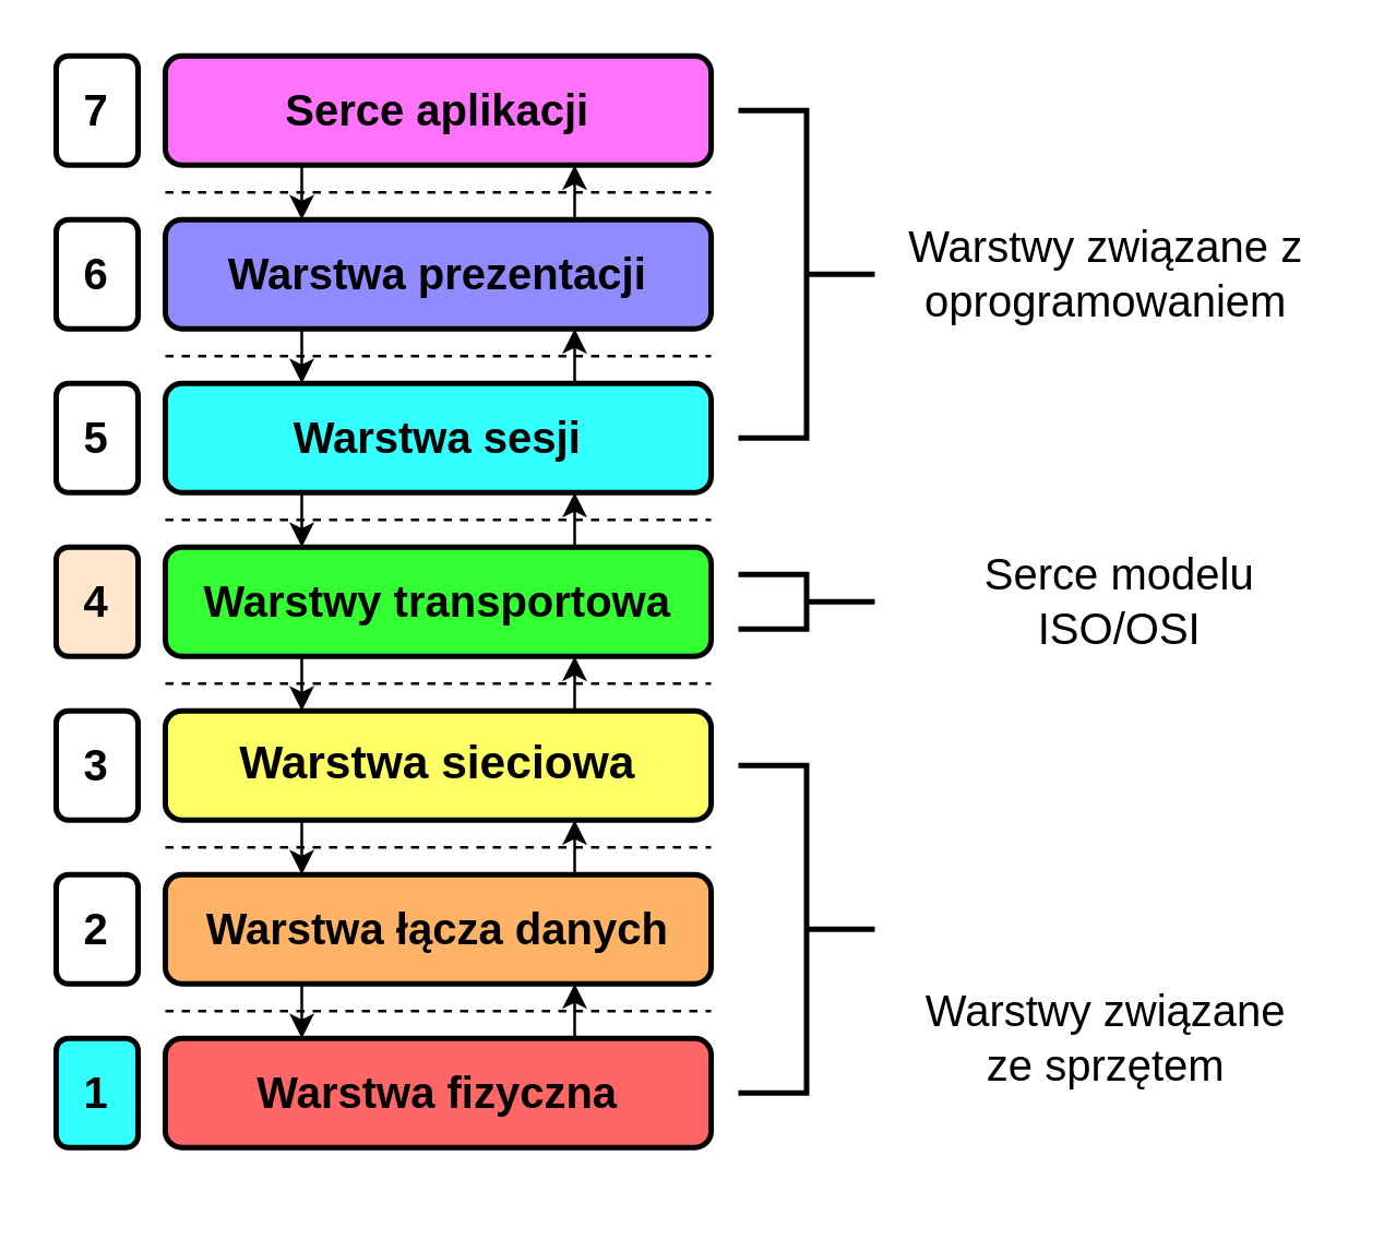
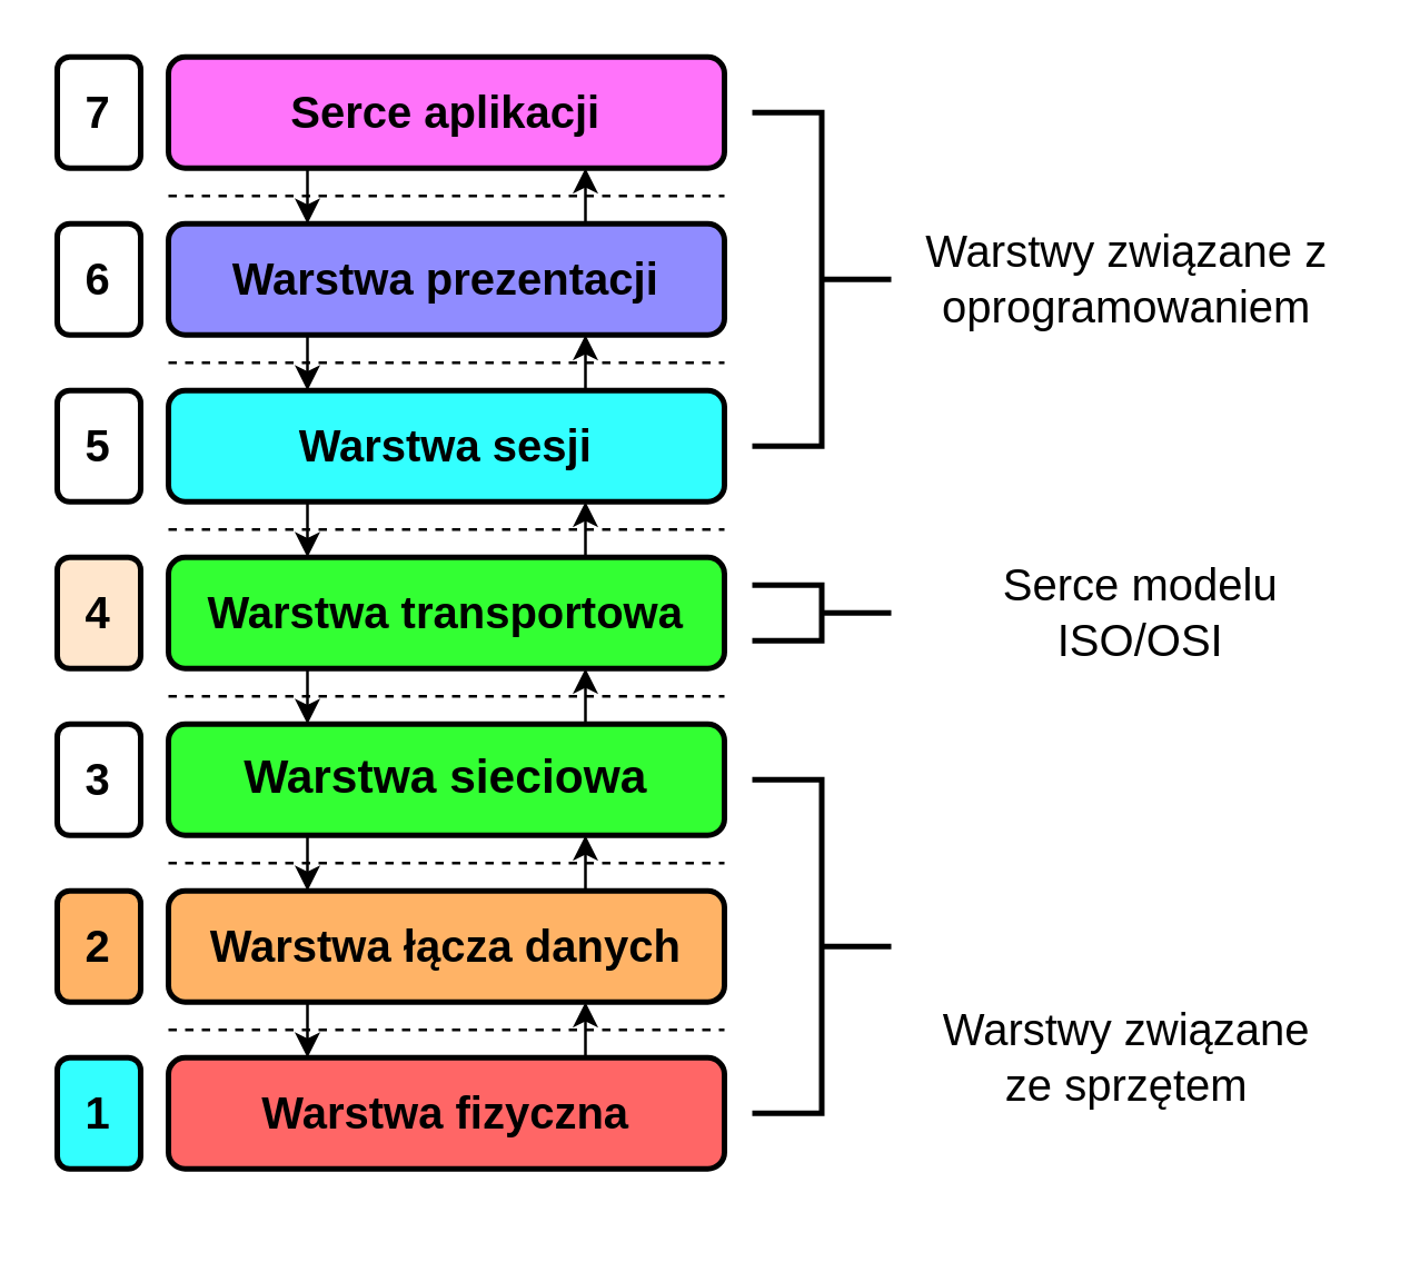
  <mxCell id="0" />
  <mxCell id="1" parent="0" />
  <mxCell id="2" value="&lt;b&gt;&lt;font style=&quot;font-size: 16px&quot;&gt;Serce aplikacji&lt;/font&gt;&lt;/b&gt;" style="rounded=1;whiteSpace=wrap;html=1;strokeWidth=2;fillColor=#FF73FA;" parent="1" vertex="1"><mxGeometry x="60" y="20" width="200" height="40" as="geometry" /></mxCell>
  <mxCell id="3" value="&lt;b&gt;&lt;font style=&quot;font-size: 16px&quot;&gt;Warstwa prezentacji&lt;/font&gt;&lt;/b&gt;" style="rounded=1;whiteSpace=wrap;html=1;strokeWidth=2;fillColor=#908CFF;" parent="1" vertex="1"><mxGeometry x="60" y="80" width="200" height="40" as="geometry" /></mxCell>
  <mxCell id="4" value="&lt;b&gt;&lt;font style=&quot;font-size: 16px&quot;&gt;Warstwa sesji&lt;/font&gt;&lt;/b&gt;" style="rounded=1;whiteSpace=wrap;html=1;strokeWidth=2;fillColor=#33FFFF;" parent="1" vertex="1"><mxGeometry x="60" y="140" width="200" height="40" as="geometry" /></mxCell>
- <mxCell id="5" value="&lt;font size=&quot;1&quot;&gt;&lt;b style=&quot;font-size: 16px&quot;&gt;Warstwy transportowa&lt;/b&gt;&lt;/font&gt;" style="rounded=1;whiteSpace=wrap;html=1;strokeWidth=2;fillColor=#33FF33;" parent="1" vertex="1"><mxGeometry x="60" y="200" width="200" height="40" as="geometry" /></mxCell>
- <mxCell id="6" value="&lt;font style=&quot;font-size: 17px&quot;&gt;&lt;b&gt;Warstwa sieciowa&lt;/b&gt;&lt;/font&gt;" style="rounded=1;whiteSpace=wrap;html=1;strokeWidth=2;fillColor=#FFFF66;" parent="1" vertex="1"><mxGeometry x="60" y="260" width="200" height="40" as="geometry" /></mxCell>
+ <mxCell id="5" value="&lt;font size=&quot;1&quot;&gt;&lt;b style=&quot;font-size: 16px&quot;&gt;Warstwa transportowa&lt;/b&gt;&lt;/font&gt;" style="rounded=1;whiteSpace=wrap;html=1;strokeWidth=2;fillColor=#33FF33;" parent="1" vertex="1"><mxGeometry x="60" y="200" width="200" height="40" as="geometry" /></mxCell>
+ <mxCell id="6" value="&lt;font style=&quot;font-size: 17px&quot;&gt;&lt;b&gt;Warstwa sieciowa&lt;/b&gt;&lt;/font&gt;" style="rounded=1;whiteSpace=wrap;html=1;strokeWidth=2;fillColor=#33ff33;" parent="1" vertex="1"><mxGeometry x="60" y="260" width="200" height="40" as="geometry" /></mxCell>
  <mxCell id="7" value="&lt;b&gt;&lt;font style=&quot;font-size: 16px&quot;&gt;Warstwa łącza danych&lt;/font&gt;&lt;/b&gt;" style="rounded=1;whiteSpace=wrap;html=1;strokeWidth=2;fillColor=#FFB366;" parent="1" vertex="1"><mxGeometry x="60" y="320" width="200" height="40" as="geometry" /></mxCell>
  <mxCell id="8" value="&lt;b&gt;&lt;font style=&quot;font-size: 16px&quot;&gt;Warstwa fizyczna&lt;/font&gt;&lt;/b&gt;" style="rounded=1;whiteSpace=wrap;html=1;strokeWidth=2;fillColor=#FF6666;" parent="1" vertex="1"><mxGeometry x="60" y="380" width="200" height="40" as="geometry" /></mxCell>
  <mxCell id="9" value="" style="strokeWidth=2;html=1;shape=mxgraph.flowchart.annotation_2;align=left;labelPosition=right;pointerEvents=1;fillColor=#908CFF;direction=west;" parent="1" vertex="1"><mxGeometry x="270" y="40" width="50" height="120" as="geometry" /></mxCell>
  <mxCell id="10" value="" style="strokeWidth=2;html=1;shape=mxgraph.flowchart.annotation_2;align=left;labelPosition=right;pointerEvents=1;fillColor=#908CFF;direction=west;" parent="1" vertex="1"><mxGeometry x="270" y="280" width="50" height="120" as="geometry" /></mxCell>
  <mxCell id="11" value="&lt;font style=&quot;font-size: 16px&quot;&gt;Warstwy związane z oprogramowaniem&lt;/font&gt;" style="text;html=1;strokeColor=none;fillColor=none;align=center;verticalAlign=middle;whiteSpace=wrap;rounded=0;" parent="1" vertex="1"><mxGeometry x="330" y="48.75" width="150" height="102.5" as="geometry" /></mxCell>
  <mxCell id="12" value="&lt;font style=&quot;font-size: 16px&quot;&gt;Warstwy związane ze sprzętem&lt;/font&gt;" style="text;html=1;strokeColor=none;fillColor=none;align=center;verticalAlign=middle;whiteSpace=wrap;rounded=0;" parent="1" vertex="1"><mxGeometry x="330" y="328.75" width="150" height="102.5" as="geometry" /></mxCell>
  <mxCell id="13" value="" style="strokeWidth=2;html=1;shape=mxgraph.flowchart.annotation_2;align=left;labelPosition=right;pointerEvents=1;fillColor=#908CFF;direction=west;" parent="1" vertex="1"><mxGeometry x="270" y="210" width="50" height="20" as="geometry" /></mxCell>
  <mxCell id="14" value="&lt;span style=&quot;font-size: 16px&quot;&gt;Serce modelu ISO/OSI&lt;/span&gt;" style="text;html=1;strokeColor=none;fillColor=none;align=center;verticalAlign=middle;whiteSpace=wrap;rounded=0;" parent="1" vertex="1"><mxGeometry x="335" y="168.75" width="150" height="102.5" as="geometry" /></mxCell>
  <mxCell id="15" value="&lt;b&gt;&lt;font style=&quot;font-size: 16px&quot;&gt;1&lt;/font&gt;&lt;/b&gt;" style="rounded=1;whiteSpace=wrap;html=1;strokeWidth=2;fillColor=#33ffff;" parent="1" vertex="1"><mxGeometry x="20" y="380" width="30" height="40" as="geometry" /></mxCell>
- <mxCell id="16" value="&lt;b&gt;&lt;font style=&quot;font-size: 16px&quot;&gt;2&lt;/font&gt;&lt;/b&gt;" style="rounded=1;whiteSpace=wrap;html=1;strokeWidth=2;fillColor=#FFFFFF;" parent="1" vertex="1"><mxGeometry x="20" y="320" width="30" height="40" as="geometry" /></mxCell>
+ <mxCell id="16" value="&lt;b&gt;&lt;font style=&quot;font-size: 16px&quot;&gt;2&lt;/font&gt;&lt;/b&gt;" style="rounded=1;whiteSpace=wrap;html=1;strokeWidth=2;fillColor=#ffb366;" parent="1" vertex="1"><mxGeometry x="20" y="320" width="30" height="40" as="geometry" /></mxCell>
  <mxCell id="17" value="&lt;b&gt;&lt;font style=&quot;font-size: 16px&quot;&gt;3&lt;/font&gt;&lt;/b&gt;" style="rounded=1;whiteSpace=wrap;html=1;strokeWidth=2;fillColor=#FFFFFF;" parent="1" vertex="1"><mxGeometry x="20" y="260" width="30" height="40" as="geometry" /></mxCell>
  <mxCell id="18" value="&lt;b&gt;&lt;font style=&quot;font-size: 16px&quot;&gt;4&lt;/font&gt;&lt;/b&gt;" style="rounded=1;whiteSpace=wrap;html=1;strokeWidth=2;fillColor=#ffe6cc;" parent="1" vertex="1"><mxGeometry x="20" y="200" width="30" height="40" as="geometry" /></mxCell>
  <mxCell id="19" value="&lt;b&gt;&lt;font style=&quot;font-size: 16px&quot;&gt;5&lt;/font&gt;&lt;/b&gt;" style="rounded=1;whiteSpace=wrap;html=1;strokeWidth=2;fillColor=#FFFFFF;" parent="1" vertex="1"><mxGeometry x="20" y="140" width="30" height="40" as="geometry" /></mxCell>
  <mxCell id="20" value="&lt;b&gt;&lt;font style=&quot;font-size: 16px&quot;&gt;6&lt;/font&gt;&lt;/b&gt;" style="rounded=1;whiteSpace=wrap;html=1;strokeWidth=2;fillColor=#FFFFFF;" parent="1" vertex="1"><mxGeometry x="20" y="80" width="30" height="40" as="geometry" /></mxCell>
  <mxCell id="21" value="&lt;b&gt;&lt;font style=&quot;font-size: 16px&quot;&gt;7&lt;/font&gt;&lt;/b&gt;" style="rounded=1;whiteSpace=wrap;html=1;strokeWidth=2;fillColor=#FFFFFF;" parent="1" vertex="1"><mxGeometry x="20" y="20" width="30" height="40" as="geometry" /></mxCell>
  <mxCell id="22" value="" style="endArrow=classic;html=1;strokeWidth=1;entryX=0.75;entryY=1;entryDx=0;entryDy=0;exitX=0.75;exitY=0;exitDx=0;exitDy=0;" parent="1" source="6" target="5" edge="1"><mxGeometry width="50" height="50" relative="1" as="geometry"><mxPoint x="186" y="330" as="sourcePoint" /><mxPoint x="186.2" y="310.68" as="targetPoint" /></mxGeometry></mxCell>
  <mxCell id="23" value="" style="endArrow=classic;html=1;strokeWidth=1;entryX=0.75;entryY=1;entryDx=0;entryDy=0;exitX=0.75;exitY=0;exitDx=0;exitDy=0;" parent="1" source="7" target="6" edge="1"><mxGeometry width="50" height="50" relative="1" as="geometry"><mxPoint x="220" y="270" as="sourcePoint" /><mxPoint x="220" y="250" as="targetPoint" /></mxGeometry></mxCell>
  <mxCell id="24" value="" style="endArrow=classic;html=1;strokeWidth=1;entryX=0.75;entryY=1;entryDx=0;entryDy=0;exitX=0.75;exitY=0;exitDx=0;exitDy=0;" parent="1" source="8" target="7" edge="1"><mxGeometry width="50" height="50" relative="1" as="geometry"><mxPoint x="230" y="280" as="sourcePoint" /><mxPoint x="230" y="260" as="targetPoint" /></mxGeometry></mxCell>
  <mxCell id="25" value="" style="endArrow=classic;html=1;strokeWidth=1;entryX=0.75;entryY=1;entryDx=0;entryDy=0;exitX=0.75;exitY=0;exitDx=0;exitDy=0;" parent="1" source="5" target="4" edge="1"><mxGeometry width="50" height="50" relative="1" as="geometry"><mxPoint x="240" y="290" as="sourcePoint" /><mxPoint x="240" y="270" as="targetPoint" /></mxGeometry></mxCell>
  <mxCell id="26" value="" style="endArrow=classic;html=1;strokeWidth=1;entryX=0.75;entryY=1;entryDx=0;entryDy=0;exitX=0.75;exitY=0;exitDx=0;exitDy=0;" parent="1" source="4" target="3" edge="1"><mxGeometry width="50" height="50" relative="1" as="geometry"><mxPoint x="250" y="300" as="sourcePoint" /><mxPoint x="250" y="280" as="targetPoint" /></mxGeometry></mxCell>
  <mxCell id="27" value="" style="endArrow=classic;html=1;strokeWidth=1;entryX=0.75;entryY=1;entryDx=0;entryDy=0;exitX=0.75;exitY=0;exitDx=0;exitDy=0;" parent="1" source="3" target="2" edge="1"><mxGeometry width="50" height="50" relative="1" as="geometry"><mxPoint x="260" y="310" as="sourcePoint" /><mxPoint x="260" y="290" as="targetPoint" /></mxGeometry></mxCell>
  <mxCell id="28" value="" style="endArrow=classic;html=1;strokeWidth=1;entryX=0.25;entryY=0;entryDx=0;entryDy=0;exitX=0.25;exitY=1;exitDx=0;exitDy=0;" parent="1" source="6" target="7" edge="1"><mxGeometry width="50" height="50" relative="1" as="geometry"><mxPoint x="270" y="320" as="sourcePoint" /><mxPoint x="270" y="300" as="targetPoint" /></mxGeometry></mxCell>
  <mxCell id="29" value="" style="endArrow=classic;html=1;strokeWidth=1;entryX=0.25;entryY=0;entryDx=0;entryDy=0;exitX=0.25;exitY=1;exitDx=0;exitDy=0;" parent="1" source="7" target="8" edge="1"><mxGeometry width="50" height="50" relative="1" as="geometry"><mxPoint x="120" y="310" as="sourcePoint" /><mxPoint x="120" y="330" as="targetPoint" /></mxGeometry></mxCell>
  <mxCell id="30" value="" style="endArrow=classic;html=1;strokeWidth=1;entryX=0.25;entryY=0;entryDx=0;entryDy=0;exitX=0.25;exitY=1;exitDx=0;exitDy=0;" parent="1" source="5" target="6" edge="1"><mxGeometry width="50" height="50" relative="1" as="geometry"><mxPoint x="130" y="320" as="sourcePoint" /><mxPoint x="130" y="340" as="targetPoint" /></mxGeometry></mxCell>
  <mxCell id="31" value="" style="endArrow=classic;html=1;strokeWidth=1;entryX=0.25;entryY=0;entryDx=0;entryDy=0;exitX=0.25;exitY=1;exitDx=0;exitDy=0;" parent="1" source="4" target="5" edge="1"><mxGeometry width="50" height="50" relative="1" as="geometry"><mxPoint x="140" y="330" as="sourcePoint" /><mxPoint x="140" y="350" as="targetPoint" /></mxGeometry></mxCell>
  <mxCell id="32" value="" style="endArrow=classic;html=1;strokeWidth=1;entryX=0.25;entryY=0;entryDx=0;entryDy=0;exitX=0.25;exitY=1;exitDx=0;exitDy=0;" parent="1" source="3" target="4" edge="1"><mxGeometry width="50" height="50" relative="1" as="geometry"><mxPoint x="150" y="340" as="sourcePoint" /><mxPoint x="150" y="360" as="targetPoint" /></mxGeometry></mxCell>
  <mxCell id="33" value="" style="endArrow=classic;html=1;strokeWidth=1;entryX=0.25;entryY=0;entryDx=0;entryDy=0;exitX=0.25;exitY=1;exitDx=0;exitDy=0;" parent="1" source="2" target="3" edge="1"><mxGeometry width="50" height="50" relative="1" as="geometry"><mxPoint x="160" y="350" as="sourcePoint" /><mxPoint x="160" y="370" as="targetPoint" /></mxGeometry></mxCell>
  <mxCell id="34" value="" style="endArrow=none;html=1;strokeWidth=1;dashed=1;" parent="1" edge="1"><mxGeometry width="50" height="50" relative="1" as="geometry"><mxPoint x="60" y="370" as="sourcePoint" /><mxPoint x="260" y="370" as="targetPoint" /></mxGeometry></mxCell>
  <mxCell id="35" value="" style="endArrow=none;html=1;strokeWidth=1;dashed=1;" parent="1" edge="1"><mxGeometry width="50" height="50" relative="1" as="geometry"><mxPoint x="60" y="310" as="sourcePoint" /><mxPoint x="260" y="310" as="targetPoint" /></mxGeometry></mxCell>
  <mxCell id="36" value="" style="endArrow=none;html=1;strokeWidth=1;dashed=1;" parent="1" edge="1"><mxGeometry width="50" height="50" relative="1" as="geometry"><mxPoint x="60" y="250" as="sourcePoint" /><mxPoint x="260" y="250" as="targetPoint" /></mxGeometry></mxCell>
  <mxCell id="37" value="" style="endArrow=none;html=1;strokeWidth=1;dashed=1;" parent="1" edge="1"><mxGeometry width="50" height="50" relative="1" as="geometry"><mxPoint x="60" y="190" as="sourcePoint" /><mxPoint x="260" y="190" as="targetPoint" /></mxGeometry></mxCell>
  <mxCell id="38" value="" style="endArrow=none;html=1;strokeWidth=1;dashed=1;" parent="1" edge="1"><mxGeometry width="50" height="50" relative="1" as="geometry"><mxPoint x="60" y="130" as="sourcePoint" /><mxPoint x="260" y="130" as="targetPoint" /></mxGeometry></mxCell>
  <mxCell id="39" value="" style="endArrow=none;html=1;strokeWidth=1;dashed=1;" parent="1" edge="1"><mxGeometry width="50" height="50" relative="1" as="geometry"><mxPoint x="60" y="70" as="sourcePoint" /><mxPoint x="260" y="70" as="targetPoint" /></mxGeometry></mxCell>
